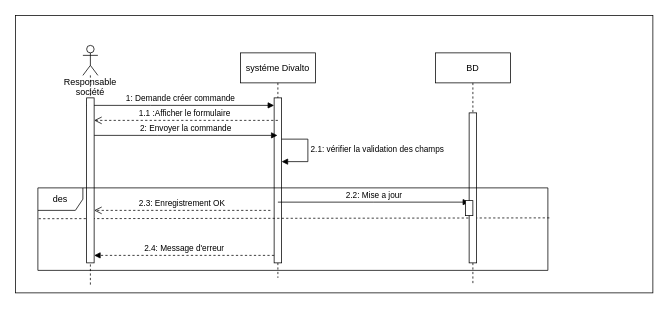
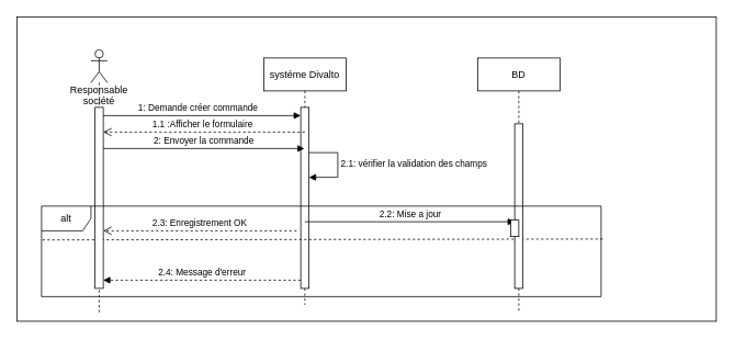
  <mxCell id="0" />
  <mxCell id="1" parent="0" />
  <mxCell id="2" value="" style="rounded=0;whiteSpace=wrap;html=1;" vertex="1" parent="1"><mxGeometry width="850" height="370" as="geometry" x="20" y="20" /></mxCell>
  <mxCell id="3" value="systéme Divalto" style="shape=umlLifeline;perimeter=lifelinePerimeter;whiteSpace=wrap;html=1;container=0;dropTarget=0;collapsible=0;recursiveResize=0;outlineConnect=0;portConstraint=eastwest;newEdgeStyle={&quot;edgeStyle&quot;:&quot;elbowEdgeStyle&quot;,&quot;elbow&quot;:&quot;vertical&quot;,&quot;curved&quot;:0,&quot;rounded&quot;:0};" vertex="1" parent="1"><mxGeometry x="320" y="70" width="100" height="300" as="geometry" /></mxCell>
  <mxCell id="4" value="2.1: vérifier la validation des champs" style="html=1;align=left;spacingLeft=2;endArrow=block;rounded=0;edgeStyle=orthogonalEdgeStyle;curved=0;rounded=0;" edge="1" parent="3"><mxGeometry relative="1" as="geometry"><mxPoint x="50" y="115" as="sourcePoint" /><Array as="points"><mxPoint x="90" y="115" /><mxPoint x="90" y="145" /></Array><mxPoint x="55" y="145" as="targetPoint" /></mxGeometry></mxCell>
  <mxCell id="5" value="" style="html=1;points=[];perimeter=orthogonalPerimeter;outlineConnect=0;targetShapes=umlLifeline;portConstraint=eastwest;newEdgeStyle={&quot;edgeStyle&quot;:&quot;elbowEdgeStyle&quot;,&quot;elbow&quot;:&quot;vertical&quot;,&quot;curved&quot;:0,&quot;rounded&quot;:0};" vertex="1" parent="3"><mxGeometry x="45" y="60" width="10" height="220" as="geometry" /></mxCell>
  <mxCell id="6" value="1: Demande créer commande" style="html=1;verticalAlign=bottom;endArrow=block;edgeStyle=elbowEdgeStyle;elbow=vertical;curved=0;rounded=0;" edge="1" parent="1" target="5"><mxGeometry relative="1" as="geometry"><mxPoint x="115" y="140" as="sourcePoint" /><Array as="points"><mxPoint x="200" y="140" /></Array><mxPoint as="offset" /></mxGeometry></mxCell>
  <mxCell id="7" value="" style="html=1;verticalAlign=bottom;endArrow=none;dashed=1;endSize=8;elbow=vertical;rounded=0;entryX=0;entryY=0.455;entryDx=0;entryDy=0;entryPerimeter=0;exitX=1.003;exitY=0.445;exitDx=0;exitDy=0;exitPerimeter=0;endFill=0;" edge="1" parent="1"><mxGeometry relative="1" as="geometry"><mxPoint x="50" y="291.1" as="targetPoint" /><mxPoint x="732.04" y="290" as="sourcePoint" /></mxGeometry></mxCell>
  <mxCell id="8" value="2: Envoyer la commande" style="html=1;verticalAlign=bottom;endArrow=block;edgeStyle=elbowEdgeStyle;elbow=vertical;curved=0;rounded=0;" edge="1" parent="1" source="10" target="3"><mxGeometry x="-0.001" relative="1" as="geometry"><mxPoint x="195" y="180" as="sourcePoint" /><Array as="points"><mxPoint x="210" y="180" /></Array><mxPoint x="120" y="180" as="targetPoint" /><mxPoint as="offset" /></mxGeometry></mxCell>
  <mxCell id="9" value="&lt;br&gt;&lt;br&gt;&lt;br&gt;&lt;br&gt;&lt;br&gt;Responsable société" style="shape=umlLifeline;perimeter=lifelinePerimeter;whiteSpace=wrap;html=1;container=1;dropTarget=0;collapsible=0;recursiveResize=0;outlineConnect=0;portConstraint=eastwest;newEdgeStyle={&quot;edgeStyle&quot;:&quot;elbowEdgeStyle&quot;,&quot;elbow&quot;:&quot;vertical&quot;,&quot;curved&quot;:0,&quot;rounded&quot;:0};participant=umlActor;align=center;" vertex="1" parent="1"><mxGeometry x="110" y="60" width="20" height="320" as="geometry" /></mxCell>
  <mxCell id="10" value="" style="html=1;points=[];perimeter=orthogonalPerimeter;outlineConnect=0;targetShapes=umlLifeline;portConstraint=eastwest;newEdgeStyle={&quot;edgeStyle&quot;:&quot;elbowEdgeStyle&quot;,&quot;elbow&quot;:&quot;vertical&quot;,&quot;curved&quot;:0,&quot;rounded&quot;:0};" vertex="1" parent="9"><mxGeometry x="5" y="70" width="10" height="220" as="geometry" /></mxCell>
  <mxCell id="11" value="BD" style="shape=umlLifeline;perimeter=lifelinePerimeter;whiteSpace=wrap;html=1;container=0;dropTarget=0;collapsible=0;recursiveResize=0;outlineConnect=0;portConstraint=eastwest;newEdgeStyle={&quot;edgeStyle&quot;:&quot;elbowEdgeStyle&quot;,&quot;elbow&quot;:&quot;vertical&quot;,&quot;curved&quot;:0,&quot;rounded&quot;:0};" vertex="1" parent="1"><mxGeometry x="580" y="70" width="100" height="310" as="geometry" /></mxCell>
  <mxCell id="12" value="" style="html=1;points=[];perimeter=orthogonalPerimeter;outlineConnect=0;targetShapes=umlLifeline;portConstraint=eastwest;newEdgeStyle={&quot;edgeStyle&quot;:&quot;elbowEdgeStyle&quot;,&quot;elbow&quot;:&quot;vertical&quot;,&quot;curved&quot;:0,&quot;rounded&quot;:0};" vertex="1" parent="11"><mxGeometry x="45" y="80" width="10" height="200" as="geometry" /></mxCell>
  <mxCell id="13" value="1.1 :Afficher le formulaire&amp;nbsp;" style="html=1;verticalAlign=bottom;endArrow=open;dashed=1;endSize=8;edgeStyle=elbowEdgeStyle;elbow=vertical;curved=0;rounded=0;" edge="1" parent="1" target="10"><mxGeometry relative="1" as="geometry"><mxPoint x="370" y="159.997" as="sourcePoint" /><mxPoint x="130" y="159.997" as="targetPoint" /></mxGeometry></mxCell>
- <mxCell id="14" value="des" style="shape=umlFrame;whiteSpace=wrap;html=1;pointerEvents=0;" vertex="1" parent="1"><mxGeometry x="50" y="250" width="680" height="110" as="geometry" /></mxCell>
+ <mxCell id="14" value="alt" style="shape=umlFrame;whiteSpace=wrap;html=1;pointerEvents=0;" vertex="1" parent="1"><mxGeometry x="50" y="250" width="680" height="110" as="geometry" /></mxCell>
  <mxCell id="15" value="2.3: Enregistrement OK" style="html=1;verticalAlign=bottom;endArrow=open;dashed=1;endSize=8;edgeStyle=elbowEdgeStyle;elbow=vertical;curved=0;rounded=0;" edge="1" parent="1" target="10"><mxGeometry x="0.004" relative="1" as="geometry"><mxPoint x="360" y="280" as="sourcePoint" /><mxPoint x="280" y="280" as="targetPoint" /><mxPoint as="offset" /></mxGeometry></mxCell>
  <mxCell id="16" value="2.2: Mise a jour" style="html=1;verticalAlign=bottom;endArrow=block;edgeStyle=elbowEdgeStyle;elbow=horizontal;curved=0;rounded=0;" edge="1" parent="1"><mxGeometry width="80" relative="1" as="geometry"><mxPoint x="370" y="269" as="sourcePoint" /><mxPoint x="625" y="269" as="targetPoint" /></mxGeometry></mxCell>
  <mxCell id="17" value="2.4: Message d'erreur" style="html=1;verticalAlign=bottom;endArrow=block;edgeStyle=elbowEdgeStyle;elbow=vertical;curved=0;rounded=0;dashed=1;" edge="1" parent="1" source="5"><mxGeometry width="80" relative="1" as="geometry"><mxPoint x="360" y="340" as="sourcePoint" /><mxPoint x="125" y="340" as="targetPoint" /></mxGeometry></mxCell>
  <mxCell id="18" value="" style="html=1;points=[];perimeter=orthogonalPerimeter;outlineConnect=0;targetShapes=umlLifeline;portConstraint=eastwest;newEdgeStyle={&quot;edgeStyle&quot;:&quot;elbowEdgeStyle&quot;,&quot;elbow&quot;:&quot;vertical&quot;,&quot;curved&quot;:0,&quot;rounded&quot;:0};" vertex="1" parent="1"><mxGeometry x="620" y="267" width="10" height="20" as="geometry" /></mxCell>
